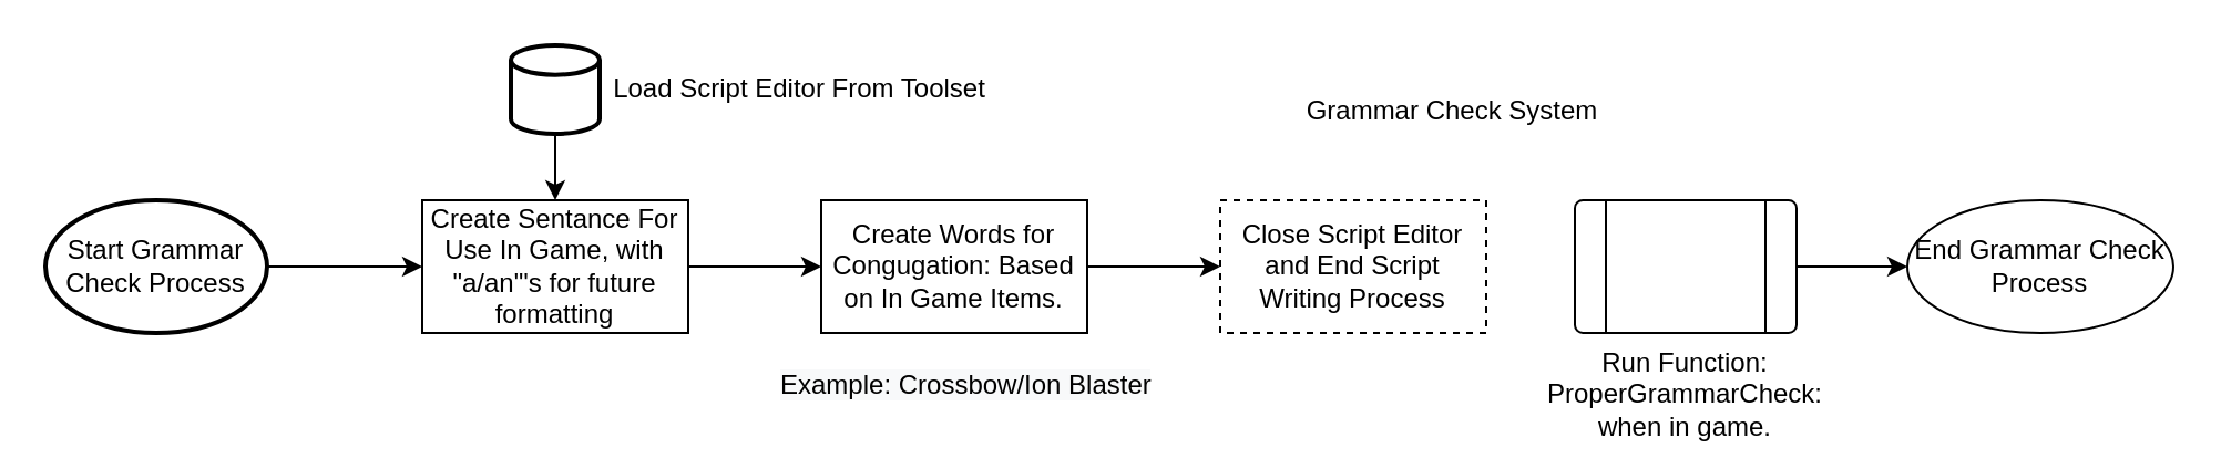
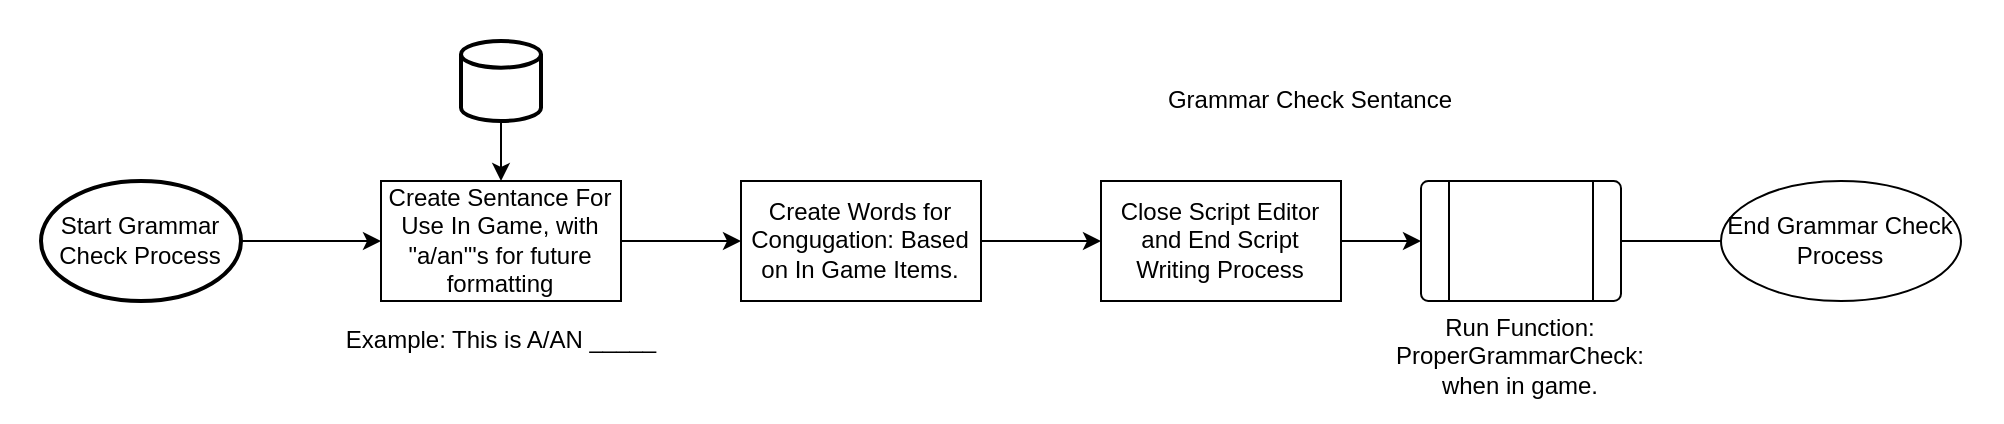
  <mxCell id="0" />
  <mxCell id="1" parent="0" />
- <mxCell id="2" value="Grammar Check System" style="text;html=1;strokeColor=none;fillColor=none;align=center;verticalAlign=middle;whiteSpace=wrap;rounded=0;" vertex="1" parent="1"><mxGeometry x="570" y="40" width="170" height="20" as="geometry" /></mxCell>
+ <mxCell id="2" value="Grammar Check Sentance" style="text;html=1;strokeColor=none;fillColor=none;align=center;verticalAlign=middle;whiteSpace=wrap;rounded=0;" vertex="1" parent="1"><mxGeometry x="570" y="40" width="170" height="20" as="geometry" /></mxCell>
  <mxCell id="3" style="edgeStyle=orthogonalEdgeStyle;rounded=0;orthogonalLoop=1;jettySize=auto;html=1;exitX=1;exitY=0.5;exitDx=0;exitDy=0;exitPerimeter=0;entryX=0;entryY=0.5;entryDx=0;entryDy=0;" edge="1" parent="1" source="4" target="9"><mxGeometry relative="1" as="geometry"><mxPoint x="180" y="110" as="targetPoint" /></mxGeometry></mxCell>
  <mxCell id="4" value="Start Grammar Check Process" style="strokeWidth=2;html=1;shape=mxgraph.flowchart.start_1;whiteSpace=wrap;" vertex="1" parent="1"><mxGeometry x="20" y="90" width="100" height="60" as="geometry" /></mxCell>
  <mxCell id="5" style="edgeStyle=orthogonalEdgeStyle;rounded=0;orthogonalLoop=1;jettySize=auto;html=1;exitX=0.5;exitY=1;exitDx=0;exitDy=0;exitPerimeter=0;" edge="1" parent="1" source="6"><mxGeometry relative="1" as="geometry"><mxPoint x="250" y="90" as="targetPoint" /></mxGeometry></mxCell>
  <mxCell id="6" value="" style="strokeWidth=2;html=1;shape=mxgraph.flowchart.database;whiteSpace=wrap;" vertex="1" parent="1"><mxGeometry x="230" y="20" width="40" height="40" as="geometry" /></mxCell>
- <mxCell id="7" value="Load Script Editor From Toolset" style="text;html=1;align=center;verticalAlign=middle;resizable=0;points=[];autosize=1;" vertex="1" parent="1"><mxGeometry x="270" y="30" width="180" height="20" as="geometry" /></mxCell>
  <mxCell id="8" style="edgeStyle=orthogonalEdgeStyle;rounded=0;orthogonalLoop=1;jettySize=auto;html=1;exitX=1;exitY=0.5;exitDx=0;exitDy=0;entryX=0;entryY=0.5;entryDx=0;entryDy=0;" edge="1" parent="1" source="9" target="12"><mxGeometry relative="1" as="geometry"><mxPoint x="370" y="120" as="targetPoint" /></mxGeometry></mxCell>
  <mxCell id="9" value="Create Sentance For Use In Game, with &quot;a/an&quot;'s for future formatting" style="whiteSpace=wrap;html=1;" vertex="1" parent="1"><mxGeometry x="190" y="90" width="120" height="60" as="geometry" /></mxCell>
+ <mxCell id="10" value="Example: This is A/AN _____" style="text;html=1;align=center;verticalAlign=middle;resizable=0;points=[];autosize=1;" vertex="1" parent="1"><mxGeometry x="165" y="160" width="170" height="20" as="geometry" /></mxCell>
  <mxCell id="11" style="edgeStyle=orthogonalEdgeStyle;rounded=0;orthogonalLoop=1;jettySize=auto;html=1;exitX=1;exitY=0.5;exitDx=0;exitDy=0;entryX=0;entryY=0.5;entryDx=0;entryDy=0;" edge="1" parent="1" source="12" target="17"><mxGeometry relative="1" as="geometry"><mxPoint x="540" y="120" as="targetPoint" /></mxGeometry></mxCell>
  <mxCell id="12" value="Create Words for Congugation: Based on In Game Items." style="whiteSpace=wrap;html=1;" vertex="1" parent="1"><mxGeometry x="370" y="90" width="120" height="60" as="geometry" /></mxCell>
- <mxCell id="13" value="&lt;span style=&quot;color: rgb(0 , 0 , 0) ; font-family: &amp;#34;helvetica&amp;#34; ; font-size: 12px ; font-style: normal ; font-weight: 400 ; letter-spacing: normal ; text-align: center ; text-indent: 0px ; text-transform: none ; word-spacing: 0px ; background-color: rgb(248 , 249 , 250) ; display: inline ; float: none&quot;&gt;Example: Crossbow/Ion Blaster&lt;/span&gt;" style="text;whiteSpace=wrap;html=1;" vertex="1" parent="1"><mxGeometry x="350" y="160" width="180" height="30" as="geometry" /></mxCell>
- <mxCell id="14" style="edgeStyle=orthogonalEdgeStyle;rounded=0;orthogonalLoop=1;jettySize=auto;html=1;" edge="1" parent="1" source="15" target="18"><mxGeometry relative="1" as="geometry"><mxPoint x="910" y="120" as="targetPoint" /></mxGeometry></mxCell>
+ <mxCell id="14" style="edgeStyle=orthogonalEdgeStyle;rounded=0;orthogonalLoop=1;jettySize=auto;html=1;endArrow=none;" edge="1" parent="1" source="15" target="18"><mxGeometry relative="1" as="geometry"><mxPoint x="910" y="120" as="targetPoint" /></mxGeometry></mxCell>
  <mxCell id="15" value="Run Function: ProperGrammarCheck: when in game." style="verticalLabelPosition=bottom;verticalAlign=top;html=1;shape=process;whiteSpace=wrap;rounded=1;size=0.14;arcSize=6;" vertex="1" parent="1"><mxGeometry x="710" y="90" width="100" height="60" as="geometry" /></mxCell>
- <mxCell id="17" value="Close Script Editor&lt;br&gt;and End Script Writing Process" style="whiteSpace=wrap;html=1;dashed=1;" vertex="1" parent="1"><mxGeometry x="550" y="90" width="120" height="60" as="geometry" /></mxCell>
+ <mxCell id="16" style="edgeStyle=orthogonalEdgeStyle;rounded=0;orthogonalLoop=1;jettySize=auto;html=1;exitX=1;exitY=0.5;exitDx=0;exitDy=0;entryX=0;entryY=0.5;entryDx=0;entryDy=0;" edge="1" parent="1" source="17" target="15"><mxGeometry relative="1" as="geometry" /></mxCell>
+ <mxCell id="17" value="Close Script Editor&lt;br&gt;and End Script Writing Process" style="whiteSpace=wrap;html=1;" vertex="1" parent="1"><mxGeometry x="550" y="90" width="120" height="60" as="geometry" /></mxCell>
  <mxCell id="18" value="End Grammar Check Process" style="ellipse;whiteSpace=wrap;html=1;" vertex="1" parent="1"><mxGeometry x="860" y="90" width="120" height="60" as="geometry" /></mxCell>
